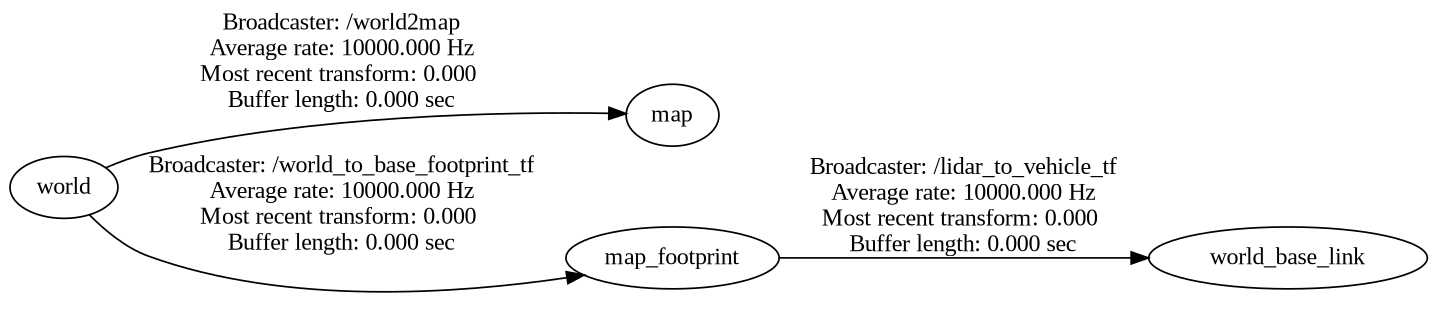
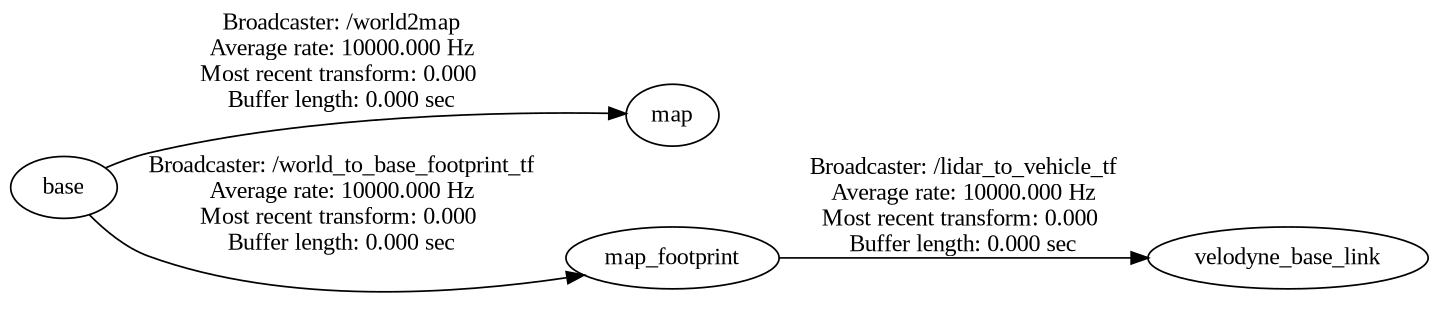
  digraph {
    fontname="Liberation Serif"
    rankdir=LR
    node [fontname="Liberation Serif"]
    edge [fontname="Liberation Serif"]
-   world
+   world [label=base]
    map
    n3 [label=map_footprint]
-   velodyne_base_link [label=world_base_link]
+   velodyne_base_link
    world -> map [label="Broadcaster: /world2map\nAverage rate: 10000.000 Hz\nMost recent transform: 0.000 \nBuffer length: 0.000 sec\n"]
    world -> n3 [label="Broadcaster: /world_to_base_footprint_tf\nAverage rate: 10000.000 Hz\nMost recent transform: 0.000 \nBuffer length: 0.000 sec\n"]
    n3 -> velodyne_base_link [label="Broadcaster: /lidar_to_vehicle_tf\nAverage rate: 10000.000 Hz\nMost recent transform: 0.000 \nBuffer length: 0.000 sec\n"]
  }
